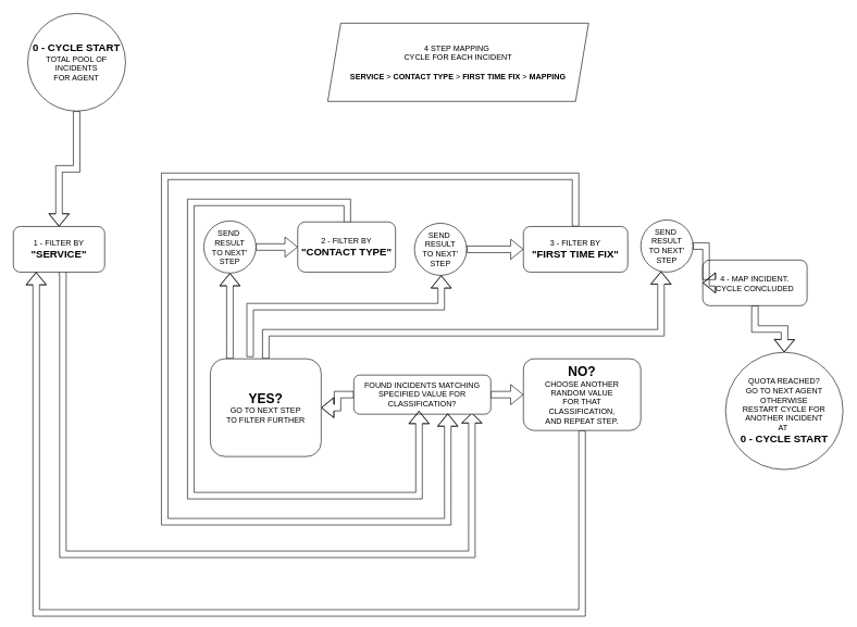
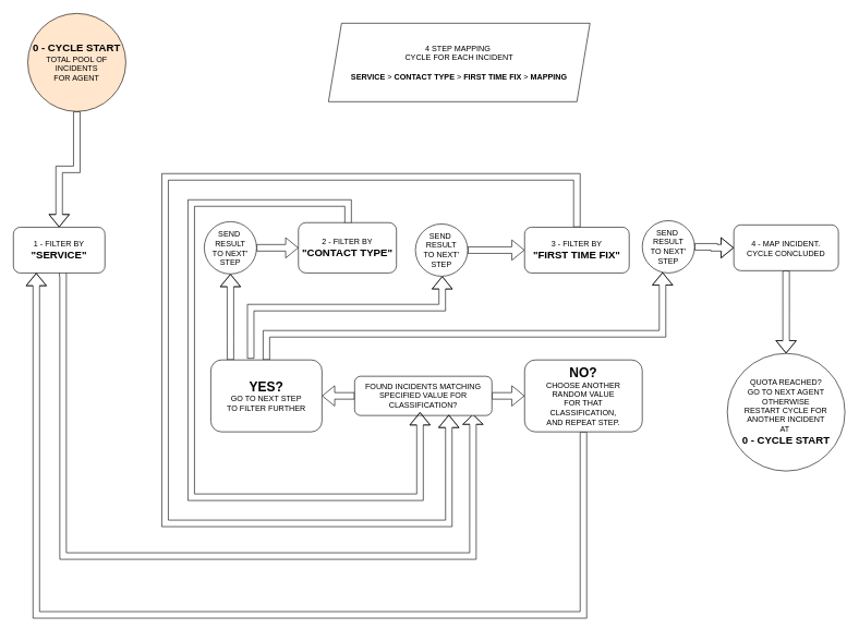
  <mxCell id="0" />
  <mxCell id="1" parent="0" />
  <mxCell id="2" style="edgeStyle=orthogonalEdgeStyle;shape=flexArrow;rounded=0;orthogonalLoop=1;jettySize=auto;html=1;entryX=0.5;entryY=0;entryDx=0;entryDy=0;" edge="1" parent="1" source="3" target="5"><mxGeometry relative="1" as="geometry" /></mxCell>
- <mxCell id="3" value="&lt;font style=&quot;font-size: 16px;&quot;&gt;&lt;b&gt;0 - CYCLE START&lt;/b&gt;&lt;/font&gt;&lt;br&gt;TOTAL POOL OF INCIDENTS&lt;br&gt;FOR AGENT" style="ellipse;whiteSpace=wrap;html=1;aspect=fixed;" vertex="1" parent="1"><mxGeometry x="42" y="20" width="150" height="150" as="geometry" /></mxCell>
+ <mxCell id="3" value="&lt;font style=&quot;font-size: 16px;&quot;&gt;&lt;b&gt;0 - CYCLE START&lt;/b&gt;&lt;/font&gt;&lt;br&gt;TOTAL POOL OF INCIDENTS&lt;br&gt;FOR AGENT" style="ellipse;whiteSpace=wrap;html=1;aspect=fixed;fillColor=#ffe6cc;" vertex="1" parent="1"><mxGeometry x="42" y="20" width="150" height="150" as="geometry" /></mxCell>
  <mxCell id="4" style="edgeStyle=orthogonalEdgeStyle;shape=flexArrow;rounded=0;orthogonalLoop=1;jettySize=auto;html=1;exitX=0.5;exitY=1;exitDx=0;exitDy=0;width=10;endSize=4.67;entryX=0.862;entryY=0.967;entryDx=0;entryDy=0;entryPerimeter=0;" edge="1" parent="1" source="5" target="8"><mxGeometry relative="1" as="geometry"><mxPoint x="147" y="357" as="sourcePoint" /><mxPoint x="722" y="650" as="targetPoint" /><Array as="points"><mxPoint x="96" y="417" /><mxPoint x="96" y="850" /><mxPoint x="723" y="850" /></Array></mxGeometry></mxCell>
  <mxCell id="5" value="1 - FILTER BY &lt;br&gt;&lt;b&gt;&lt;font style=&quot;font-size: 16px;&quot;&gt;&quot;SERVICE&quot;&lt;/font&gt;&lt;/b&gt;" style="rounded=1;whiteSpace=wrap;html=1;" vertex="1" parent="1"><mxGeometry x="20" y="347" width="140" height="70" as="geometry" /></mxCell>
  <mxCell id="6" style="edgeStyle=orthogonalEdgeStyle;shape=flexArrow;rounded=0;orthogonalLoop=1;jettySize=auto;html=1;entryX=1;entryY=0.5;entryDx=0;entryDy=0;" edge="1" parent="1" source="8" target="15"><mxGeometry relative="1" as="geometry" /></mxCell>
  <mxCell id="7" style="edgeStyle=orthogonalEdgeStyle;shape=flexArrow;rounded=0;orthogonalLoop=1;jettySize=auto;html=1;entryX=0;entryY=0.5;entryDx=0;entryDy=0;" edge="1" parent="1" source="8" target="10"><mxGeometry relative="1" as="geometry" /></mxCell>
  <mxCell id="8" value="FOUND INCIDENTS MATCHING&lt;br&gt;SPECIFIED VALUE FOR CLASSIFICATION?" style="rounded=1;whiteSpace=wrap;html=1;" vertex="1" parent="1"><mxGeometry x="542" y="575" width="210" height="60" as="geometry" /></mxCell>
  <mxCell id="9" style="edgeStyle=orthogonalEdgeStyle;shape=flexArrow;rounded=0;orthogonalLoop=1;jettySize=auto;html=1;entryX=0.25;entryY=1;entryDx=0;entryDy=0;" edge="1" parent="1" source="10" target="5"><mxGeometry relative="1" as="geometry"><mxPoint x="62" y="730" as="targetPoint" /><Array as="points"><mxPoint x="892" y="940" /><mxPoint x="55" y="940" /></Array></mxGeometry></mxCell>
  <mxCell id="10" value="&lt;font style=&quot;font-size: 20px;&quot;&gt;&lt;b&gt;NO?&lt;/b&gt;&lt;/font&gt;&lt;br style=&quot;border-color: var(--border-color);&quot;&gt;CHOOSE ANOTHER&lt;br style=&quot;border-color: var(--border-color);&quot;&gt;RANDOM VALUE&lt;br style=&quot;border-color: var(--border-color);&quot;&gt;FOR THAT&lt;br style=&quot;border-color: var(--border-color);&quot;&gt;CLASSIFICATION,&lt;br&gt;AND REPEAT STEP." style="rounded=1;whiteSpace=wrap;html=1;" vertex="1" parent="1"><mxGeometry x="802" y="550" width="180" height="110" as="geometry" /></mxCell>
  <mxCell id="11" style="edgeStyle=orthogonalEdgeStyle;shape=flexArrow;rounded=0;orthogonalLoop=1;jettySize=auto;html=1;entryX=0.5;entryY=1;entryDx=0;entryDy=0;" edge="1" parent="1" source="15" target="23"><mxGeometry relative="1" as="geometry"><Array as="points"><mxPoint x="352" y="520" /><mxPoint x="352" y="520" /></Array></mxGeometry></mxCell>
  <mxCell id="12" style="edgeStyle=orthogonalEdgeStyle;shape=flexArrow;rounded=0;orthogonalLoop=1;jettySize=auto;html=1;exitX=0.359;exitY=-0.018;exitDx=0;exitDy=0;exitPerimeter=0;" edge="1" parent="1" source="15" target="25"><mxGeometry relative="1" as="geometry"><mxPoint x="912" y="480" as="targetPoint" /><mxPoint x="385.25" y="520" as="sourcePoint" /><Array as="points"><mxPoint x="383" y="470" /><mxPoint x="676" y="470" /></Array></mxGeometry></mxCell>
  <mxCell id="13" style="edgeStyle=orthogonalEdgeStyle;shape=flexArrow;rounded=0;orthogonalLoop=1;jettySize=auto;html=1;labelBackgroundColor=#FFE6CC;" edge="1" parent="1" source="15" target="27"><mxGeometry relative="1" as="geometry"><mxPoint x="1012" y="420" as="targetPoint" /><Array as="points"><mxPoint x="407" y="510" /><mxPoint x="1013" y="510" /></Array></mxGeometry></mxCell>
  <mxCell id="14" value="4 STEP MAPPING&amp;nbsp;&lt;br style=&quot;border-color: var(--border-color);&quot;&gt;CYCLE FOR EACH INCIDENT&lt;br&gt;&lt;br&gt;&lt;b&gt;SERVICE &lt;/b&gt;&amp;gt; &lt;b&gt;CONTACT TYPE&lt;/b&gt; &amp;gt; &lt;b&gt;FIRST TIME FIX &lt;/b&gt;&amp;gt; &lt;b&gt;MAPPING&lt;/b&gt;" style="shape=parallelogram;perimeter=parallelogramPerimeter;whiteSpace=wrap;html=1;fixedSize=1;" vertex="1" parent="1"><mxGeometry x="502" y="35" width="400" height="120" as="geometry" /></mxCell>
- <mxCell id="15" value="&lt;font style=&quot;font-size: 20px;&quot;&gt;&lt;b&gt;YES?&lt;/b&gt;&lt;/font&gt;&lt;br style=&quot;border-color: var(--border-color);&quot;&gt;GO TO NEXT STEP&lt;br style=&quot;border-color: var(--border-color);&quot;&gt;TO FILTER FURTHER" style="rounded=1;whiteSpace=wrap;html=1;" vertex="1" parent="1"><mxGeometry x="322" y="550" width="170" height="150" as="geometry" /></mxCell>
+ <mxCell id="15" value="&lt;font style=&quot;font-size: 20px;&quot;&gt;&lt;b&gt;YES?&lt;/b&gt;&lt;/font&gt;&lt;br style=&quot;border-color: var(--border-color);&quot;&gt;GO TO NEXT STEP&lt;br style=&quot;border-color: var(--border-color);&quot;&gt;TO FILTER FURTHER" style="rounded=1;whiteSpace=wrap;html=1;" vertex="1" parent="1"><mxGeometry x="322" y="550" width="170" height="110" as="geometry" /></mxCell>
  <mxCell id="16" style="edgeStyle=orthogonalEdgeStyle;shape=flexArrow;rounded=0;orthogonalLoop=1;jettySize=auto;html=1;exitX=0.5;exitY=0;exitDx=0;exitDy=0;" edge="1" parent="1" source="17"><mxGeometry relative="1" as="geometry"><mxPoint x="642" y="630" as="targetPoint" /><mxPoint x="443" y="347" as="sourcePoint" /><Array as="points"><mxPoint x="531" y="347" /><mxPoint x="532" y="347" /><mxPoint x="532" y="310" /><mxPoint x="292" y="310" /><mxPoint x="292" y="760" /><mxPoint x="642" y="760" /></Array></mxGeometry></mxCell>
  <mxCell id="17" value="2 - FILTER BY &lt;br&gt;&lt;font style=&quot;font-size: 16px;&quot;&gt;&lt;b&gt;&quot;CONTACT TYPE&quot;&lt;/b&gt;&lt;/font&gt;" style="rounded=1;whiteSpace=wrap;html=1;" vertex="1" parent="1"><mxGeometry x="456" y="340" width="150" height="77" as="geometry" /></mxCell>
  <mxCell id="18" style="edgeStyle=orthogonalEdgeStyle;shape=flexArrow;rounded=0;orthogonalLoop=1;jettySize=auto;html=1;entryX=0.686;entryY=0.983;entryDx=0;entryDy=0;entryPerimeter=0;exitX=0.5;exitY=0;exitDx=0;exitDy=0;" edge="1" parent="1" source="19" target="8"><mxGeometry relative="1" as="geometry"><mxPoint x="682" y="640" as="targetPoint" /><Array as="points"><mxPoint x="882" y="270" /><mxPoint x="252" y="270" /><mxPoint x="252" y="800" /><mxPoint x="686" y="800" /></Array></mxGeometry></mxCell>
  <mxCell id="19" value="3 - FILTER BY &lt;br&gt;&lt;font style=&quot;font-size: 16px;&quot;&gt;&lt;b&gt;&quot;FIRST TIME FIX&quot;&lt;/b&gt;&lt;/font&gt;" style="rounded=1;whiteSpace=wrap;html=1;" vertex="1" parent="1"><mxGeometry x="802" y="347" width="160" height="70" as="geometry" /></mxCell>
  <mxCell id="20" style="edgeStyle=orthogonalEdgeStyle;shape=flexArrow;rounded=0;orthogonalLoop=1;jettySize=auto;html=1;" edge="1" parent="1" source="21"><mxGeometry relative="1" as="geometry"><mxPoint x="1202" y="540" as="targetPoint" /></mxGeometry></mxCell>
- <mxCell id="21" value="4 - MAP INCIDENT. &lt;br&gt;CYCLE CONCLUDED" style="rounded=1;whiteSpace=wrap;html=1;" vertex="1" parent="1"><mxGeometry x="1077" y="398.5" width="160" height="70" as="geometry" /></mxCell>
+ <mxCell id="21" value="4 - MAP INCIDENT. &lt;br&gt;CYCLE CONCLUDED" style="rounded=1;whiteSpace=wrap;html=1;" vertex="1" parent="1"><mxGeometry x="1122" y="343.5" width="160" height="70" as="geometry" /></mxCell>
  <mxCell id="22" style="edgeStyle=orthogonalEdgeStyle;shape=flexArrow;rounded=0;orthogonalLoop=1;jettySize=auto;html=1;entryX=0;entryY=0.5;entryDx=0;entryDy=0;" edge="1" parent="1" source="23" target="17"><mxGeometry relative="1" as="geometry" /></mxCell>
  <mxCell id="23" value="SEND&amp;nbsp;&lt;br&gt;RESULT&lt;br&gt;TO NEXT'&lt;br&gt;STEP" style="ellipse;whiteSpace=wrap;html=1;aspect=fixed;" vertex="1" parent="1"><mxGeometry x="312" y="338.5" width="80" height="80" as="geometry" /></mxCell>
  <mxCell id="24" style="edgeStyle=orthogonalEdgeStyle;shape=flexArrow;rounded=0;orthogonalLoop=1;jettySize=auto;html=1;entryX=0;entryY=0.5;entryDx=0;entryDy=0;" edge="1" parent="1" source="25" target="19"><mxGeometry relative="1" as="geometry" /></mxCell>
  <mxCell id="25" value="SEND&amp;nbsp;&lt;br&gt;RESULT&lt;br&gt;TO NEXT'&lt;br&gt;STEP" style="ellipse;whiteSpace=wrap;html=1;aspect=fixed;" vertex="1" parent="1"><mxGeometry x="635" y="342" width="80" height="80" as="geometry" /></mxCell>
  <mxCell id="26" style="edgeStyle=orthogonalEdgeStyle;shape=flexArrow;rounded=0;orthogonalLoop=1;jettySize=auto;html=1;entryX=0;entryY=0.5;entryDx=0;entryDy=0;" edge="1" parent="1" source="27" target="21"><mxGeometry relative="1" as="geometry" /></mxCell>
  <mxCell id="27" value="SEND&amp;nbsp;&lt;br&gt;RESULT&lt;br&gt;TO NEXT'&lt;br&gt;STEP" style="ellipse;whiteSpace=wrap;html=1;aspect=fixed;" vertex="1" parent="1"><mxGeometry x="982" y="337" width="80" height="80" as="geometry" /></mxCell>
  <mxCell id="28" value="QUOTA REACHED?&lt;br&gt;GO TO NEXT AGENT&lt;br&gt;OTHERWISE&lt;br&gt;RESTART CYCLE FOR&lt;br&gt;ANOTHER INCIDENT&lt;br&gt;AT&amp;nbsp;&lt;br&gt;&lt;font style=&quot;border-color: var(--border-color); font-size: 16px;&quot;&gt;&lt;b style=&quot;border-color: var(--border-color);&quot;&gt;0 - CYCLE START&lt;/b&gt;&lt;/font&gt;" style="ellipse;whiteSpace=wrap;html=1;aspect=fixed;" vertex="1" parent="1"><mxGeometry x="1112" y="540" width="180" height="180" as="geometry" /></mxCell>
